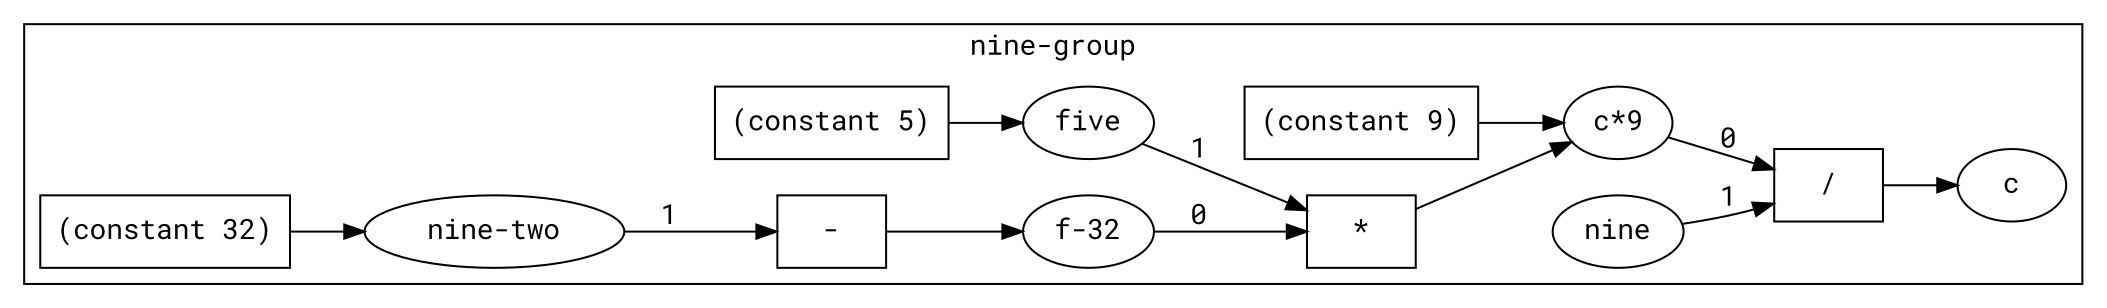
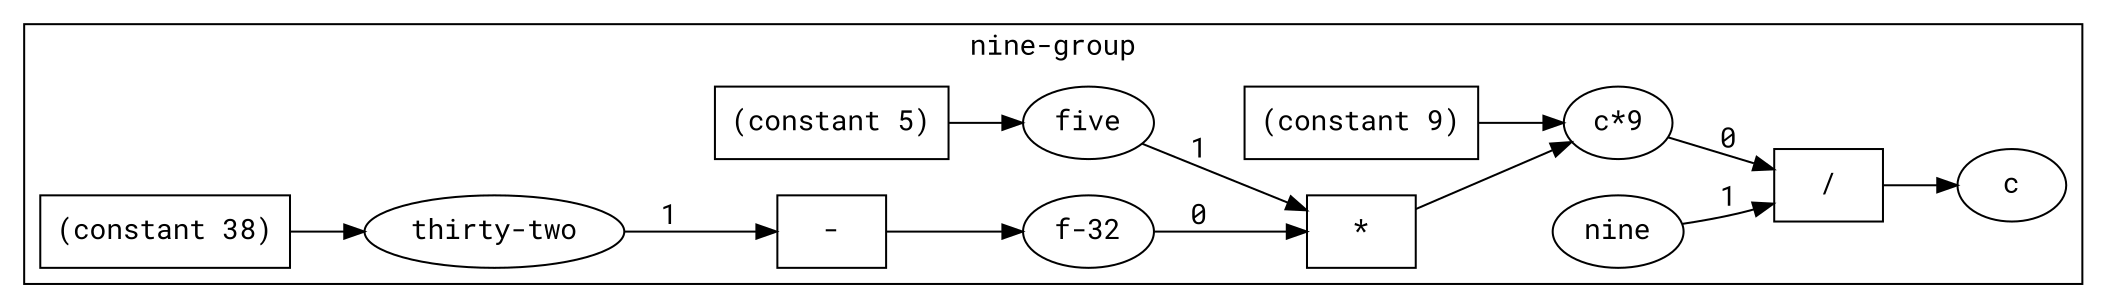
  digraph {
    fontname="Roboto Mono"
    rankdir=LR
    node [fontname="Roboto Mono" shape=box]
    edge [fontname="Roboto Mono"]
    n1 [label="/"]
    n2 [label="*"]
    n3 [label="-"]
    n4 [label="(constant 9)"]
    n5 [label="(constant 5)"]
-   n6 [label="(constant 32)"]
-   n7 [label="nine-two" shape=ellipse]
+   n6 [label="(constant 38)"]
+   n7 [label="thirty-two" shape=ellipse]
    n8 [label="f-32" shape=ellipse]
    n9 [label=five shape=ellipse]
    n10 [label="c*9" shape=ellipse]
    n11 [label=nine shape=ellipse]
    n12 [label=c shape=ellipse]
    subgraph cluster_1 {
      label="nine-group"
      n1
      n2
      n3
      n4
      n5
      n6
      n7
      n8
      n9
      n10
      n11
      n12
    }
    n1 -> n12
    n2 -> n10
    n3 -> n8
    n4 -> n10
    n5 -> n9
    n6 -> n7
    n7 -> n3 [label=1]
    n8 -> n2 [label=0]
    n9 -> n2 [label=1]
    n10 -> n1 [label=0]
    n11 -> n1 [label=1]
  }
